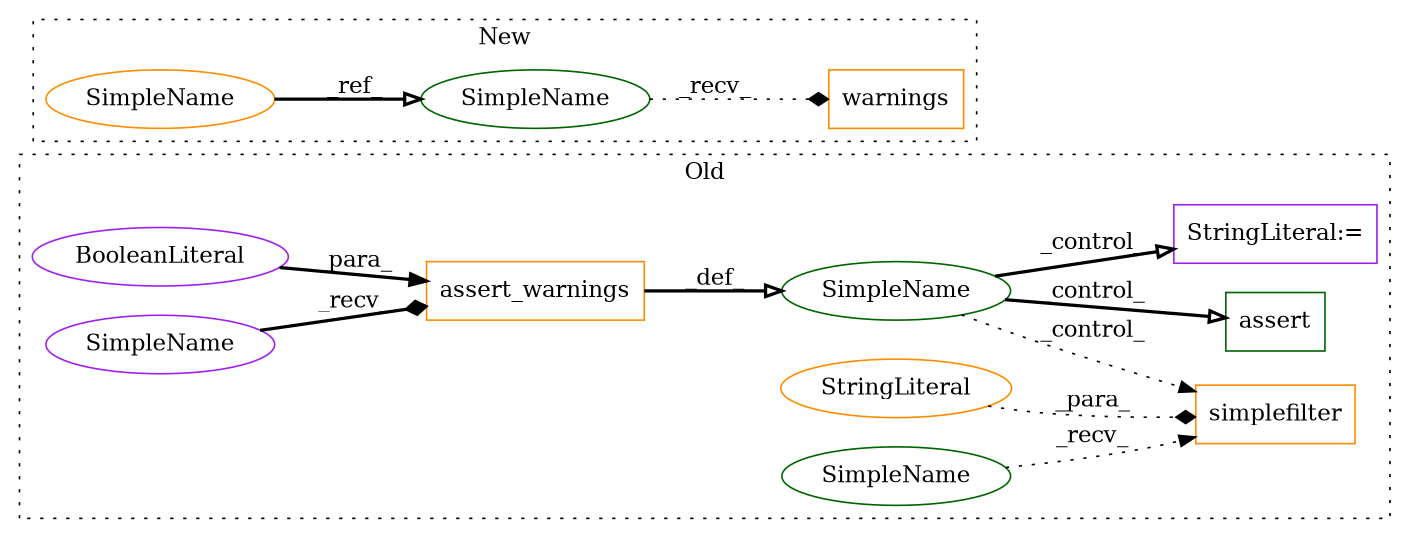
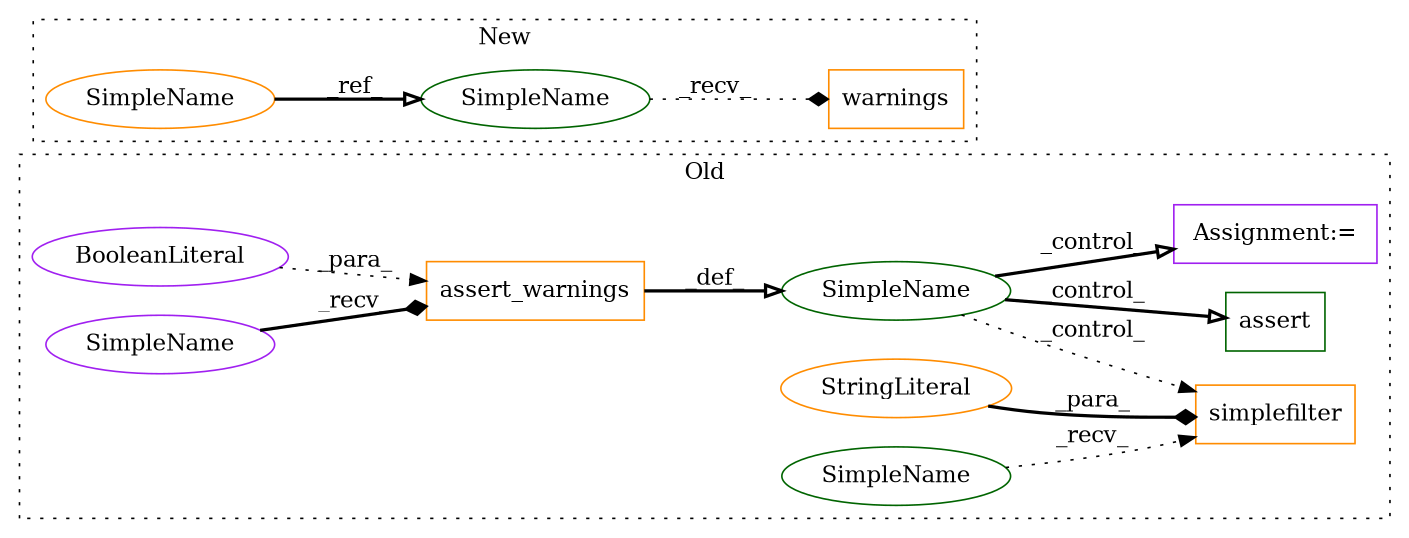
  digraph {
    rankdir=LR
    node [a=42 color=darkorange l=8 shape=ellipse]
    edge [arrowhead=onormal style=bold]
    n1 [a=32 l="13,1" label=simplefilter s="6845,6866" shape=box]
    n2 [a=45 label=StringLiteral s=6858]
    n3 [a=32 l="15,1" label=assert_warnings s="6771,6790" shape=box]
    n4 [a=9 color=purple l=4 label=BooleanLiteral s=6786]
    n5 [color=darkgreen label=SimpleName l=""]
-   n6 [a=7 color=purple l=1 label="StringLiteral:=" s=6827 shape=box]
+   n6 [a=7 color=purple l=1 label="Assignment:=" s=6827 shape=box]
    n7 [a=6 color=darkgreen l=7 label=assert s=7040 shape=box]
    n8 [color=purple label=SimpleName s=6762]
    n9 [color=darkgreen label=SimpleName s=6836]
    n10 [a=32 l="6,1" label=warnings s="6636,6656" shape=box]
    n11 [l=6 label=SimpleName s=6607]
    n12 [color=darkgreen l=6 label=SimpleName s=6629]
    subgraph cluster_1 {
      label=Old
      style=dotted
      n1
      n2
      n3
      n4
      n5
      n6
      n7
      n8
      n9
    }
    subgraph cluster_2 {
      label=New
      style=dotted
      n10
      n11
      n12
    }
-   n2 -> n1 [arrowhead=diamond label=_para_ style=dotted]
+   n2 -> n1 [arrowhead=diamond label=_para_]
    n3 -> n5 [label=_def_]
-   n4 -> n3 [arrowhead=normal label=_para_]
+   n4 -> n3 [arrowhead=normal label=_para_ style=dotted]
    n5 -> n1 [arrowhead=normal label=_control_ style=dotted]
    n5 -> n6 [label=_control_]
    n5 -> n7 [label=_control_]
    n8 -> n3 [arrowhead=diamond label=_recv_]
    n9 -> n1 [arrowhead=normal label=_recv_ style=dotted]
    n11 -> n12 [label=_ref_]
    n12 -> n10 [arrowhead=diamond label=_recv_ style=dotted]
  }
